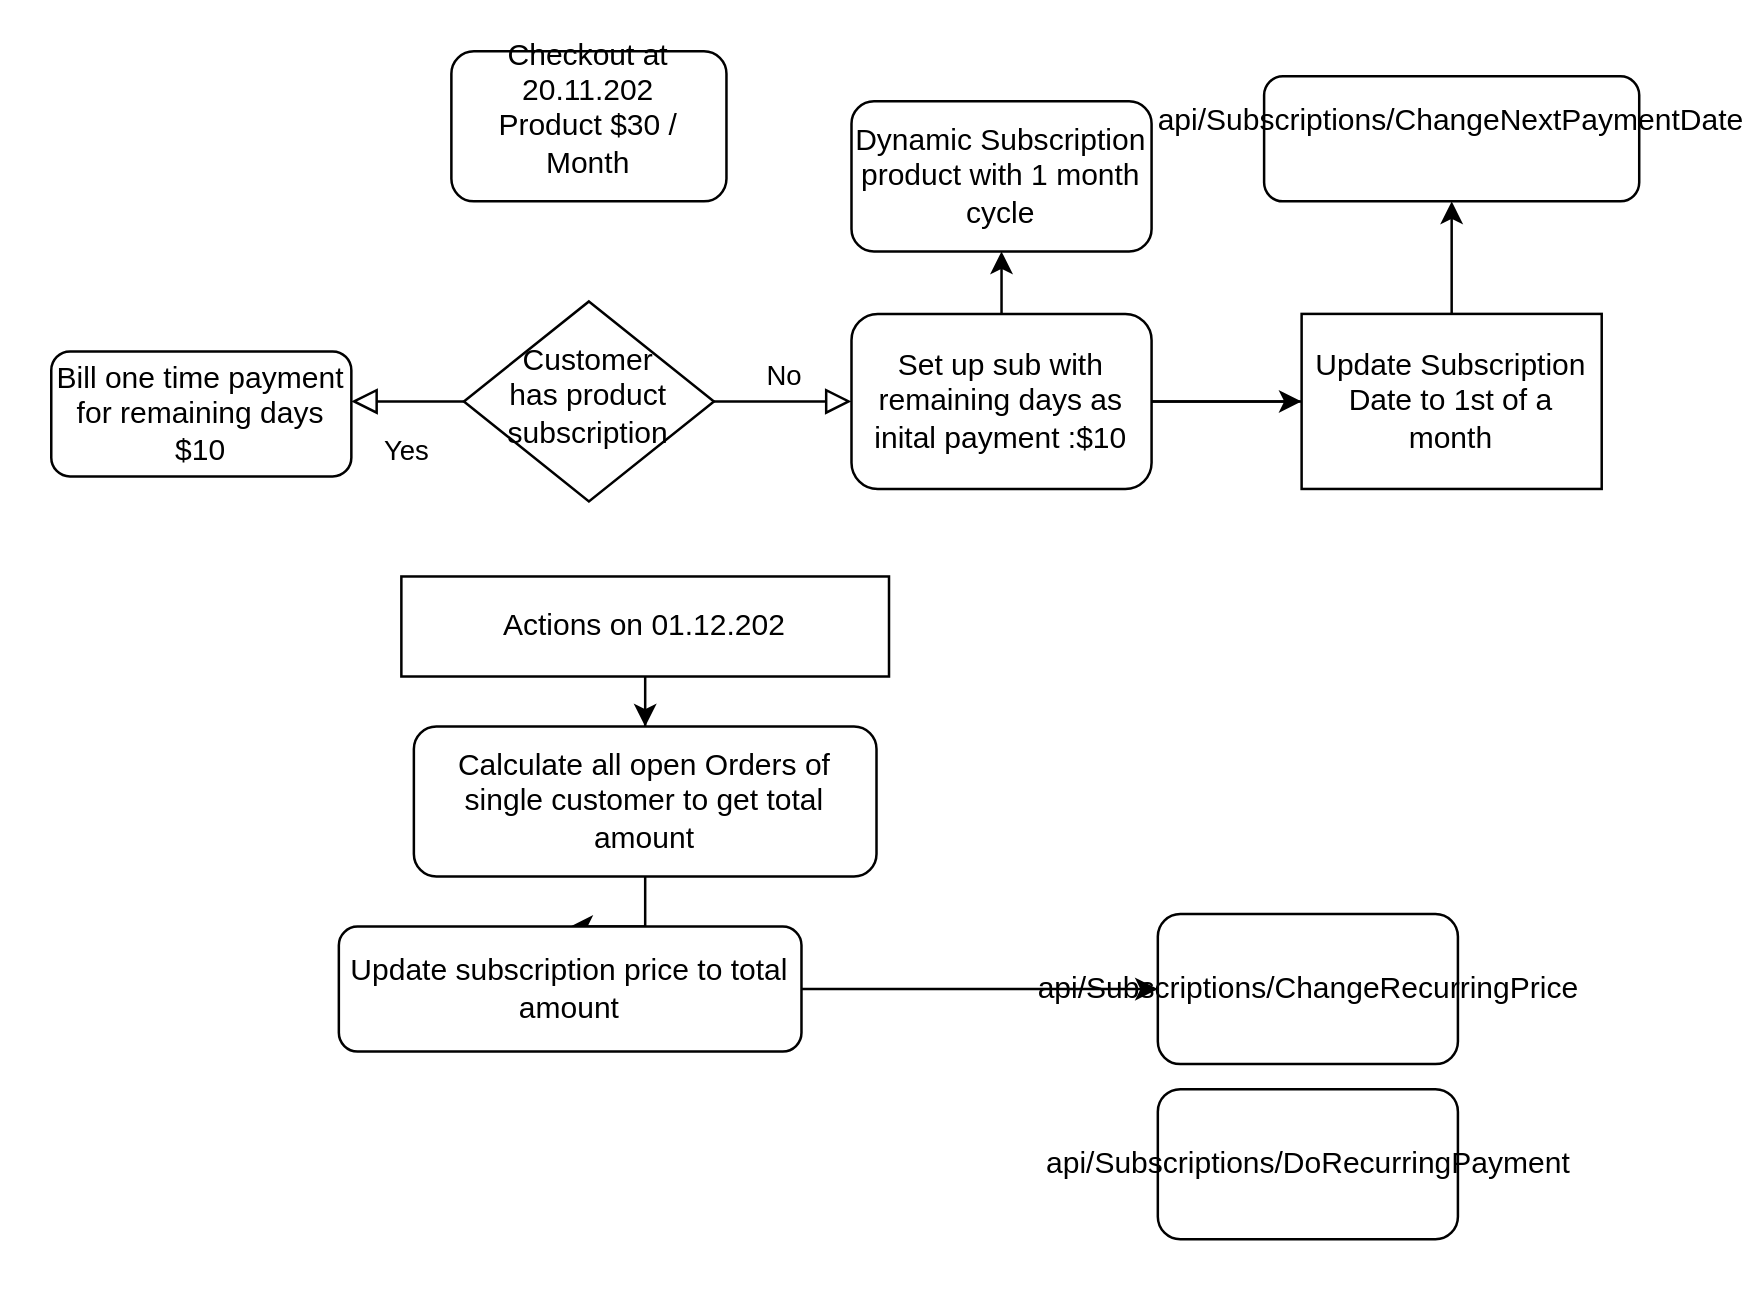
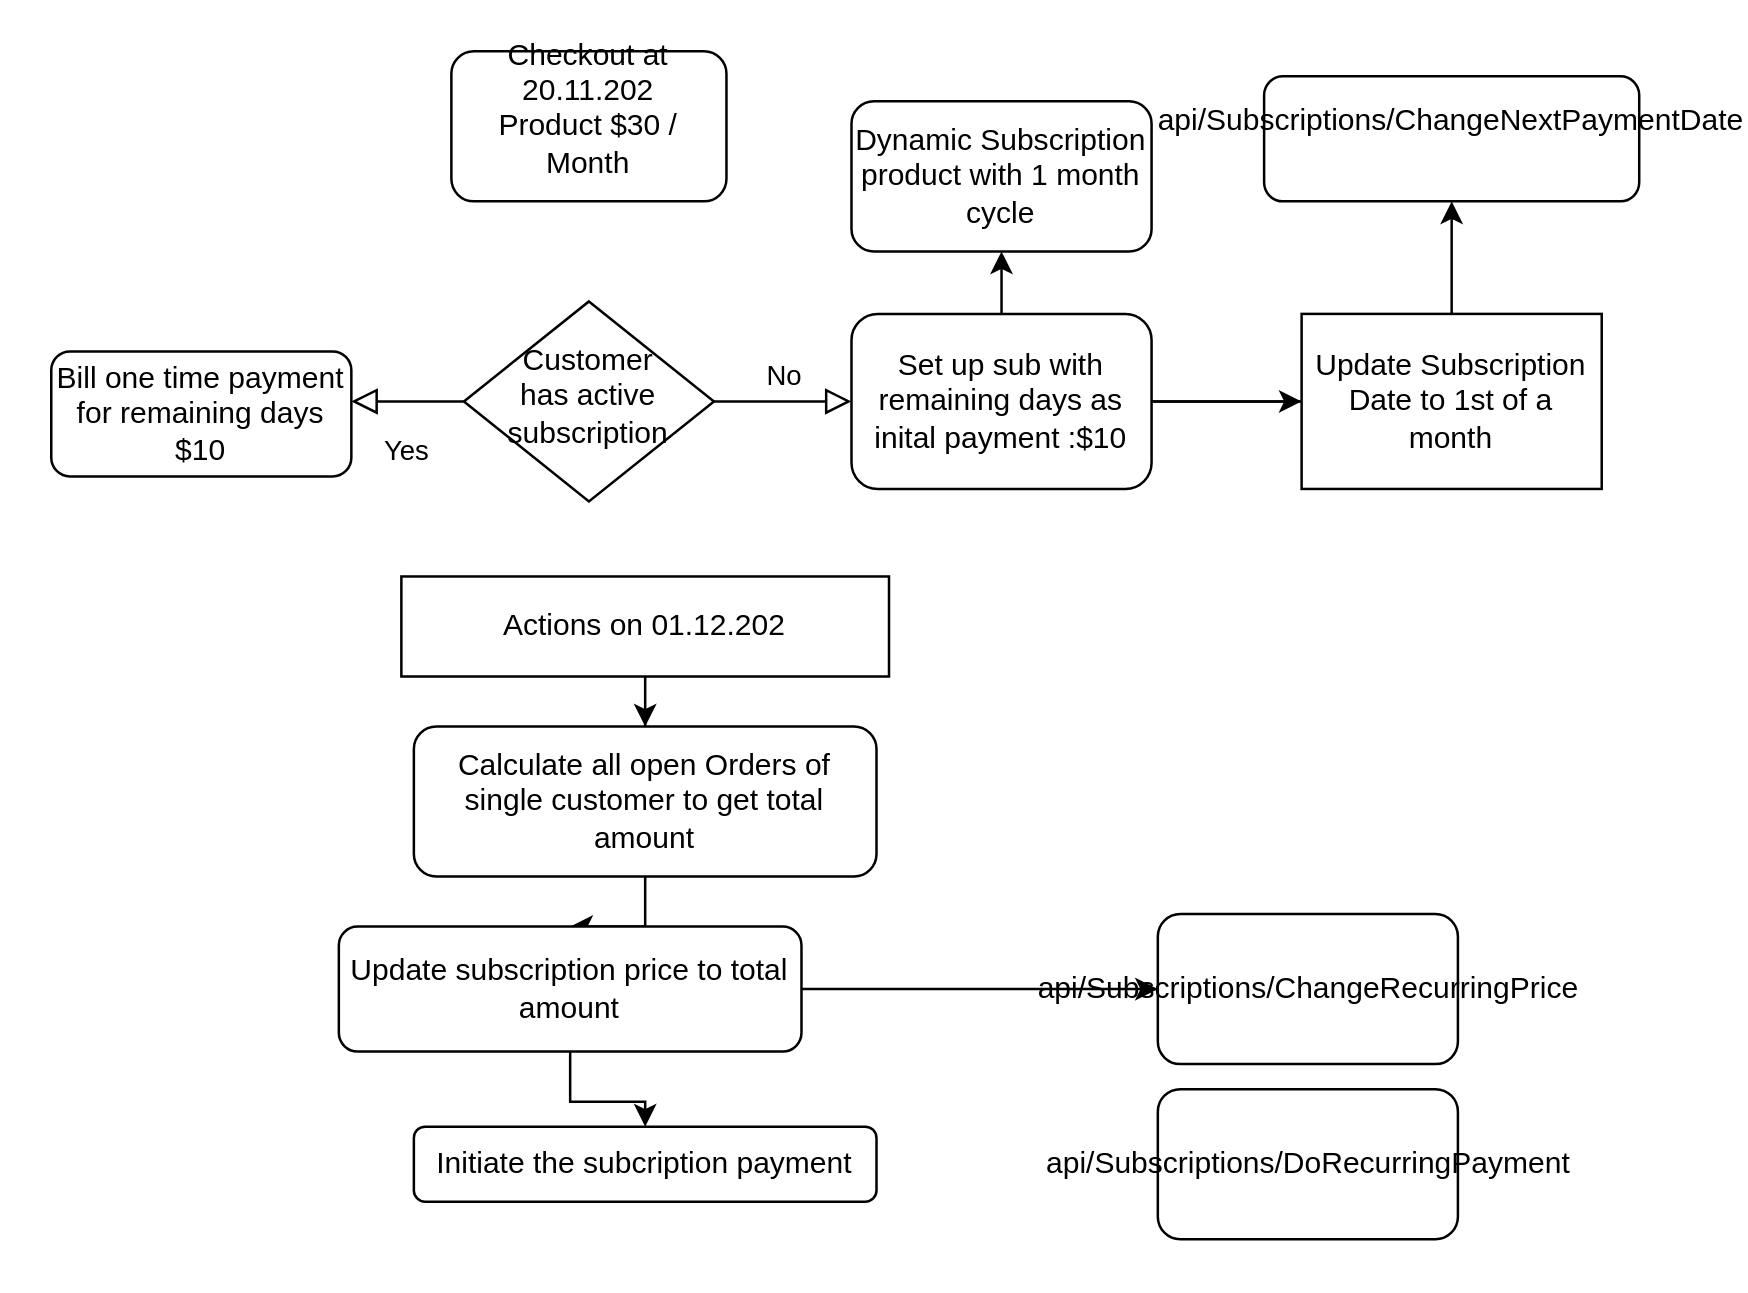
  <mxCell id="0" />
  <mxCell id="1" parent="0" />
  <mxCell id="2" value="&lt;div&gt;Checkout at 20.11.202&lt;/div&gt;&lt;div&gt;Product $30 / Month&lt;/div&gt;&lt;div&gt;&lt;br&gt;&lt;/div&gt;" style="rounded=1;whiteSpace=wrap;html=1;fontSize=12;glass=0;strokeWidth=1;shadow=0;" parent="1" vertex="1"><mxGeometry x="180" y="20" width="110" height="60" as="geometry" /></mxCell>
  <mxCell id="3" value="Yes" style="rounded=0;html=1;jettySize=auto;orthogonalLoop=1;fontSize=11;endArrow=block;endFill=0;endSize=8;strokeWidth=1;shadow=0;labelBackgroundColor=none;edgeStyle=orthogonalEdgeStyle;" parent="1" source="5" edge="1"><mxGeometry y="20" relative="1" as="geometry"><mxPoint as="offset" /><mxPoint x="140" y="160" as="targetPoint" /></mxGeometry></mxCell>
  <mxCell id="4" value="No" style="edgeStyle=orthogonalEdgeStyle;rounded=0;html=1;jettySize=auto;orthogonalLoop=1;fontSize=11;endArrow=block;endFill=0;endSize=8;strokeWidth=1;shadow=0;labelBackgroundColor=none;" parent="1" source="5" target="9" edge="1"><mxGeometry y="10" relative="1" as="geometry"><mxPoint as="offset" /></mxGeometry></mxCell>
- <mxCell id="5" value="&lt;div&gt;Customer&lt;/div&gt;&lt;div&gt;has product&lt;/div&gt;&lt;div&gt;subscription&lt;br&gt;&lt;/div&gt;" style="rhombus;whiteSpace=wrap;html=1;shadow=0;fontFamily=Helvetica;fontSize=12;align=center;strokeWidth=1;spacing=6;spacingTop=-4;" parent="1" vertex="1"><mxGeometry x="185" y="120" width="100" height="80" as="geometry" /></mxCell>
+ <mxCell id="5" value="&lt;div&gt;Customer&lt;/div&gt;&lt;div&gt;has active&lt;/div&gt;&lt;div&gt;subscription&lt;br&gt;&lt;/div&gt;" style="rhombus;whiteSpace=wrap;html=1;shadow=0;fontFamily=Helvetica;fontSize=12;align=center;strokeWidth=1;spacing=6;spacingTop=-4;" parent="1" vertex="1"><mxGeometry x="185" y="120" width="100" height="80" as="geometry" /></mxCell>
  <mxCell id="6" value="" style="edgeStyle=orthogonalEdgeStyle;rounded=0;orthogonalLoop=1;jettySize=auto;html=1;" parent="1" source="9" target="12" edge="1"><mxGeometry relative="1" as="geometry" /></mxCell>
  <mxCell id="7" value="" style="edgeStyle=orthogonalEdgeStyle;rounded=0;orthogonalLoop=1;jettySize=auto;html=1;" parent="1" source="9" target="22" edge="1"><mxGeometry relative="1" as="geometry" /></mxCell>
  <mxCell id="8" value="" style="edgeStyle=orthogonalEdgeStyle;rounded=0;orthogonalLoop=1;jettySize=auto;html=1;" parent="1" source="9" target="23" edge="1"><mxGeometry relative="1" as="geometry" /></mxCell>
  <mxCell id="9" value="Set up sub with remaining days as inital payment :$10" style="rounded=1;whiteSpace=wrap;html=1;fontSize=12;glass=0;strokeWidth=1;shadow=0;" parent="1" vertex="1"><mxGeometry x="340" y="125" width="120" height="70" as="geometry" /></mxCell>
  <mxCell id="10" value="" style="edgeStyle=orthogonalEdgeStyle;rounded=0;orthogonalLoop=1;jettySize=auto;html=1;" parent="1" source="11" target="15" edge="1"><mxGeometry relative="1" as="geometry" /></mxCell>
  <mxCell id="11" value="Actions on 01.12.202" style="whiteSpace=wrap;html=1;fontSize=12;glass=0;strokeWidth=1;shadow=0;rounded=0;" parent="1" vertex="1"><mxGeometry x="160" y="230" width="195" height="40" as="geometry" /></mxCell>
  <mxCell id="12" value="Update Subscription Date to 1st of a month" style="whiteSpace=wrap;html=1;fontSize=12;glass=0;strokeWidth=1;shadow=0;rounded=0;" parent="1" vertex="1"><mxGeometry x="520" y="125" width="120" height="70" as="geometry" /></mxCell>
  <mxCell id="13" value="&lt;div&gt;Bill one time payment for remaining days&lt;/div&gt;&lt;div&gt;$10&lt;br&gt;&lt;/div&gt;" style="rounded=1;whiteSpace=wrap;html=1;fontSize=12;glass=0;strokeWidth=1;shadow=0;" parent="1" vertex="1"><mxGeometry y="140" width="120" height="50" as="geometry" x="20" /></mxCell>
  <mxCell id="14" value="" style="edgeStyle=orthogonalEdgeStyle;rounded=0;orthogonalLoop=1;jettySize=auto;html=1;" parent="1" source="15" target="18" edge="1"><mxGeometry relative="1" as="geometry" /></mxCell>
  <mxCell id="15" value="Calculate all open Orders of single customer to get total amount" style="whiteSpace=wrap;html=1;rounded=1;shadow=0;strokeWidth=1;glass=0;" parent="1" vertex="1"><mxGeometry x="165" y="290" width="185" height="60" as="geometry" /></mxCell>
+ <mxCell id="16" value="" style="edgeStyle=orthogonalEdgeStyle;rounded=0;orthogonalLoop=1;jettySize=auto;html=1;" parent="1" source="18" target="19" edge="1"><mxGeometry relative="1" as="geometry" /></mxCell>
  <mxCell id="17" value="" style="edgeStyle=orthogonalEdgeStyle;rounded=0;orthogonalLoop=1;jettySize=auto;html=1;" parent="1" source="18" target="21" edge="1"><mxGeometry relative="1" as="geometry" /></mxCell>
  <mxCell id="18" value="Update subscription price to total amount" style="whiteSpace=wrap;html=1;rounded=1;shadow=0;strokeWidth=1;glass=0;" parent="1" vertex="1"><mxGeometry x="135" y="370" width="185" height="50" as="geometry" /></mxCell>
+ <mxCell id="19" value="Initiate the subcription payment" style="whiteSpace=wrap;html=1;rounded=1;shadow=0;strokeWidth=1;glass=0;" parent="1" vertex="1"><mxGeometry x="165" y="450" width="185" height="30" as="geometry" /></mxCell>
  <mxCell id="20" value="api/Subscriptions/DoRecurringPayment" style="whiteSpace=wrap;html=1;rounded=1;shadow=0;strokeWidth=1;glass=0;" parent="1" vertex="1"><mxGeometry x="462.5" y="435" width="120" height="60" as="geometry" /></mxCell>
  <mxCell id="21" value="api/Subscriptions/ChangeRecurringPrice " style="whiteSpace=wrap;html=1;rounded=1;shadow=0;strokeWidth=1;glass=0;" parent="1" vertex="1"><mxGeometry x="462.5" y="365" width="120" height="60" as="geometry" /></mxCell>
  <mxCell id="22" value="&#10;api/Subscriptions/ChangeNextPaymentDate&#10;&#10;" style="whiteSpace=wrap;html=1;rounded=1;shadow=0;strokeWidth=1;glass=0;" parent="1" vertex="1"><mxGeometry x="505" y="30" width="150" height="50" as="geometry" /></mxCell>
  <mxCell id="23" value="Dynamic Subscription product with 1 month cycle" style="whiteSpace=wrap;html=1;rounded=1;shadow=0;strokeWidth=1;glass=0;" parent="1" vertex="1"><mxGeometry x="340" y="40" width="120" height="60" as="geometry" /></mxCell>
